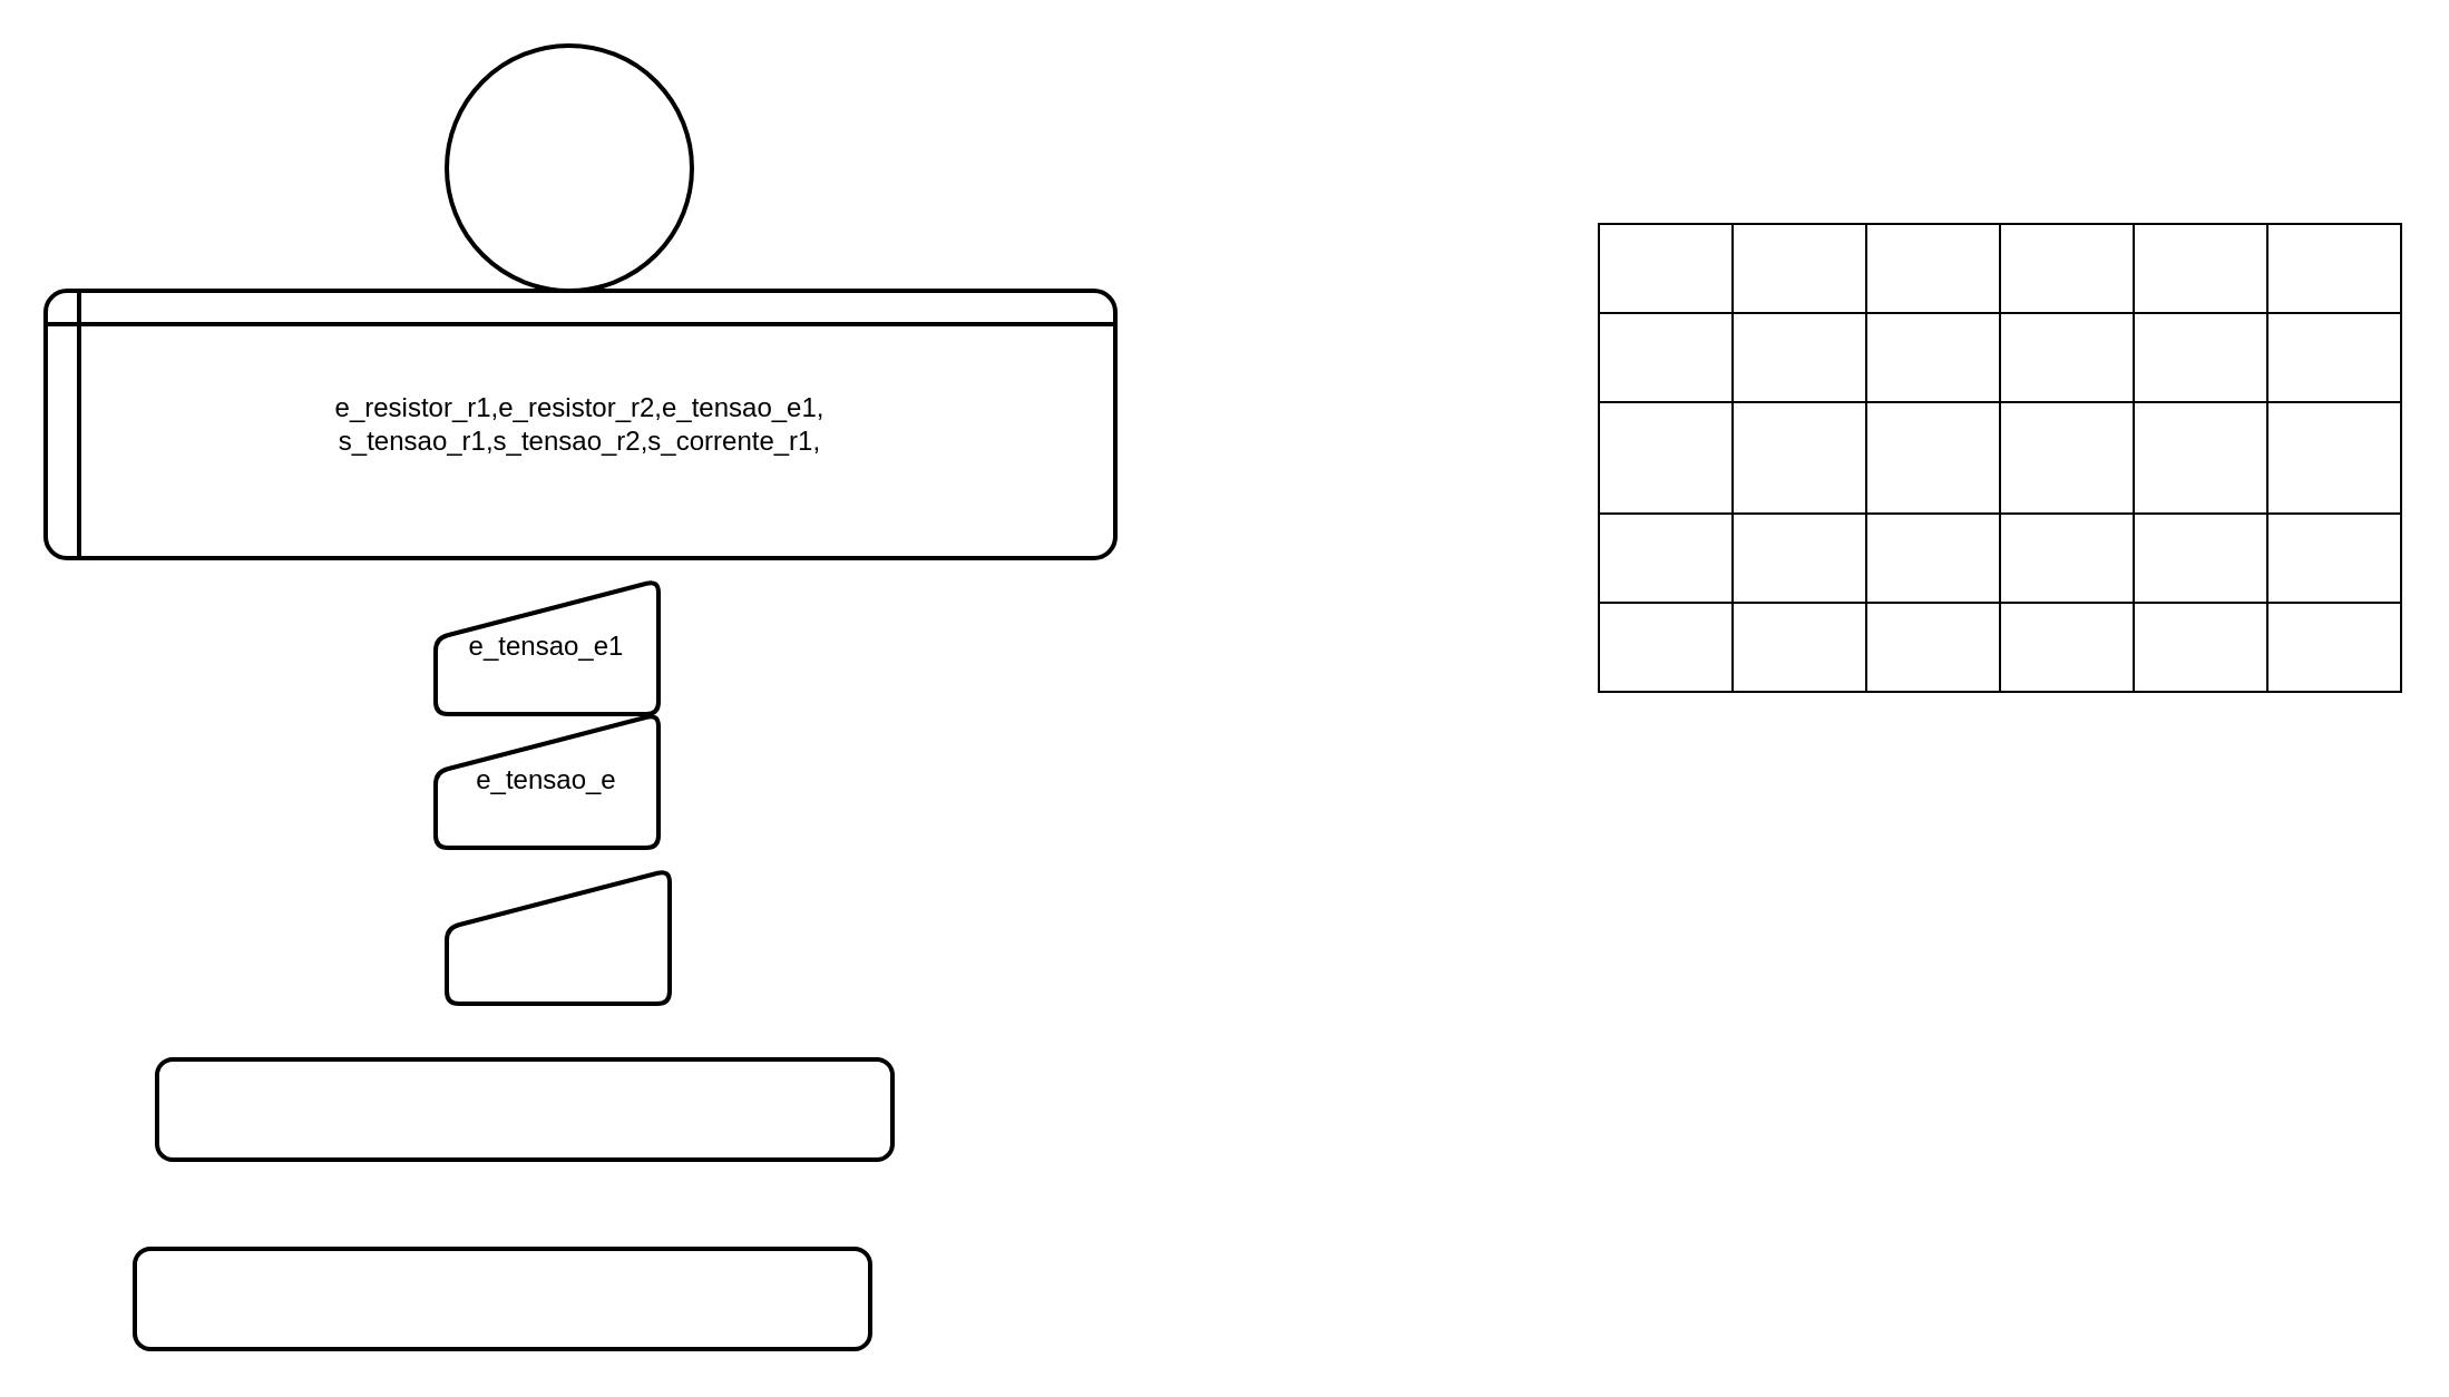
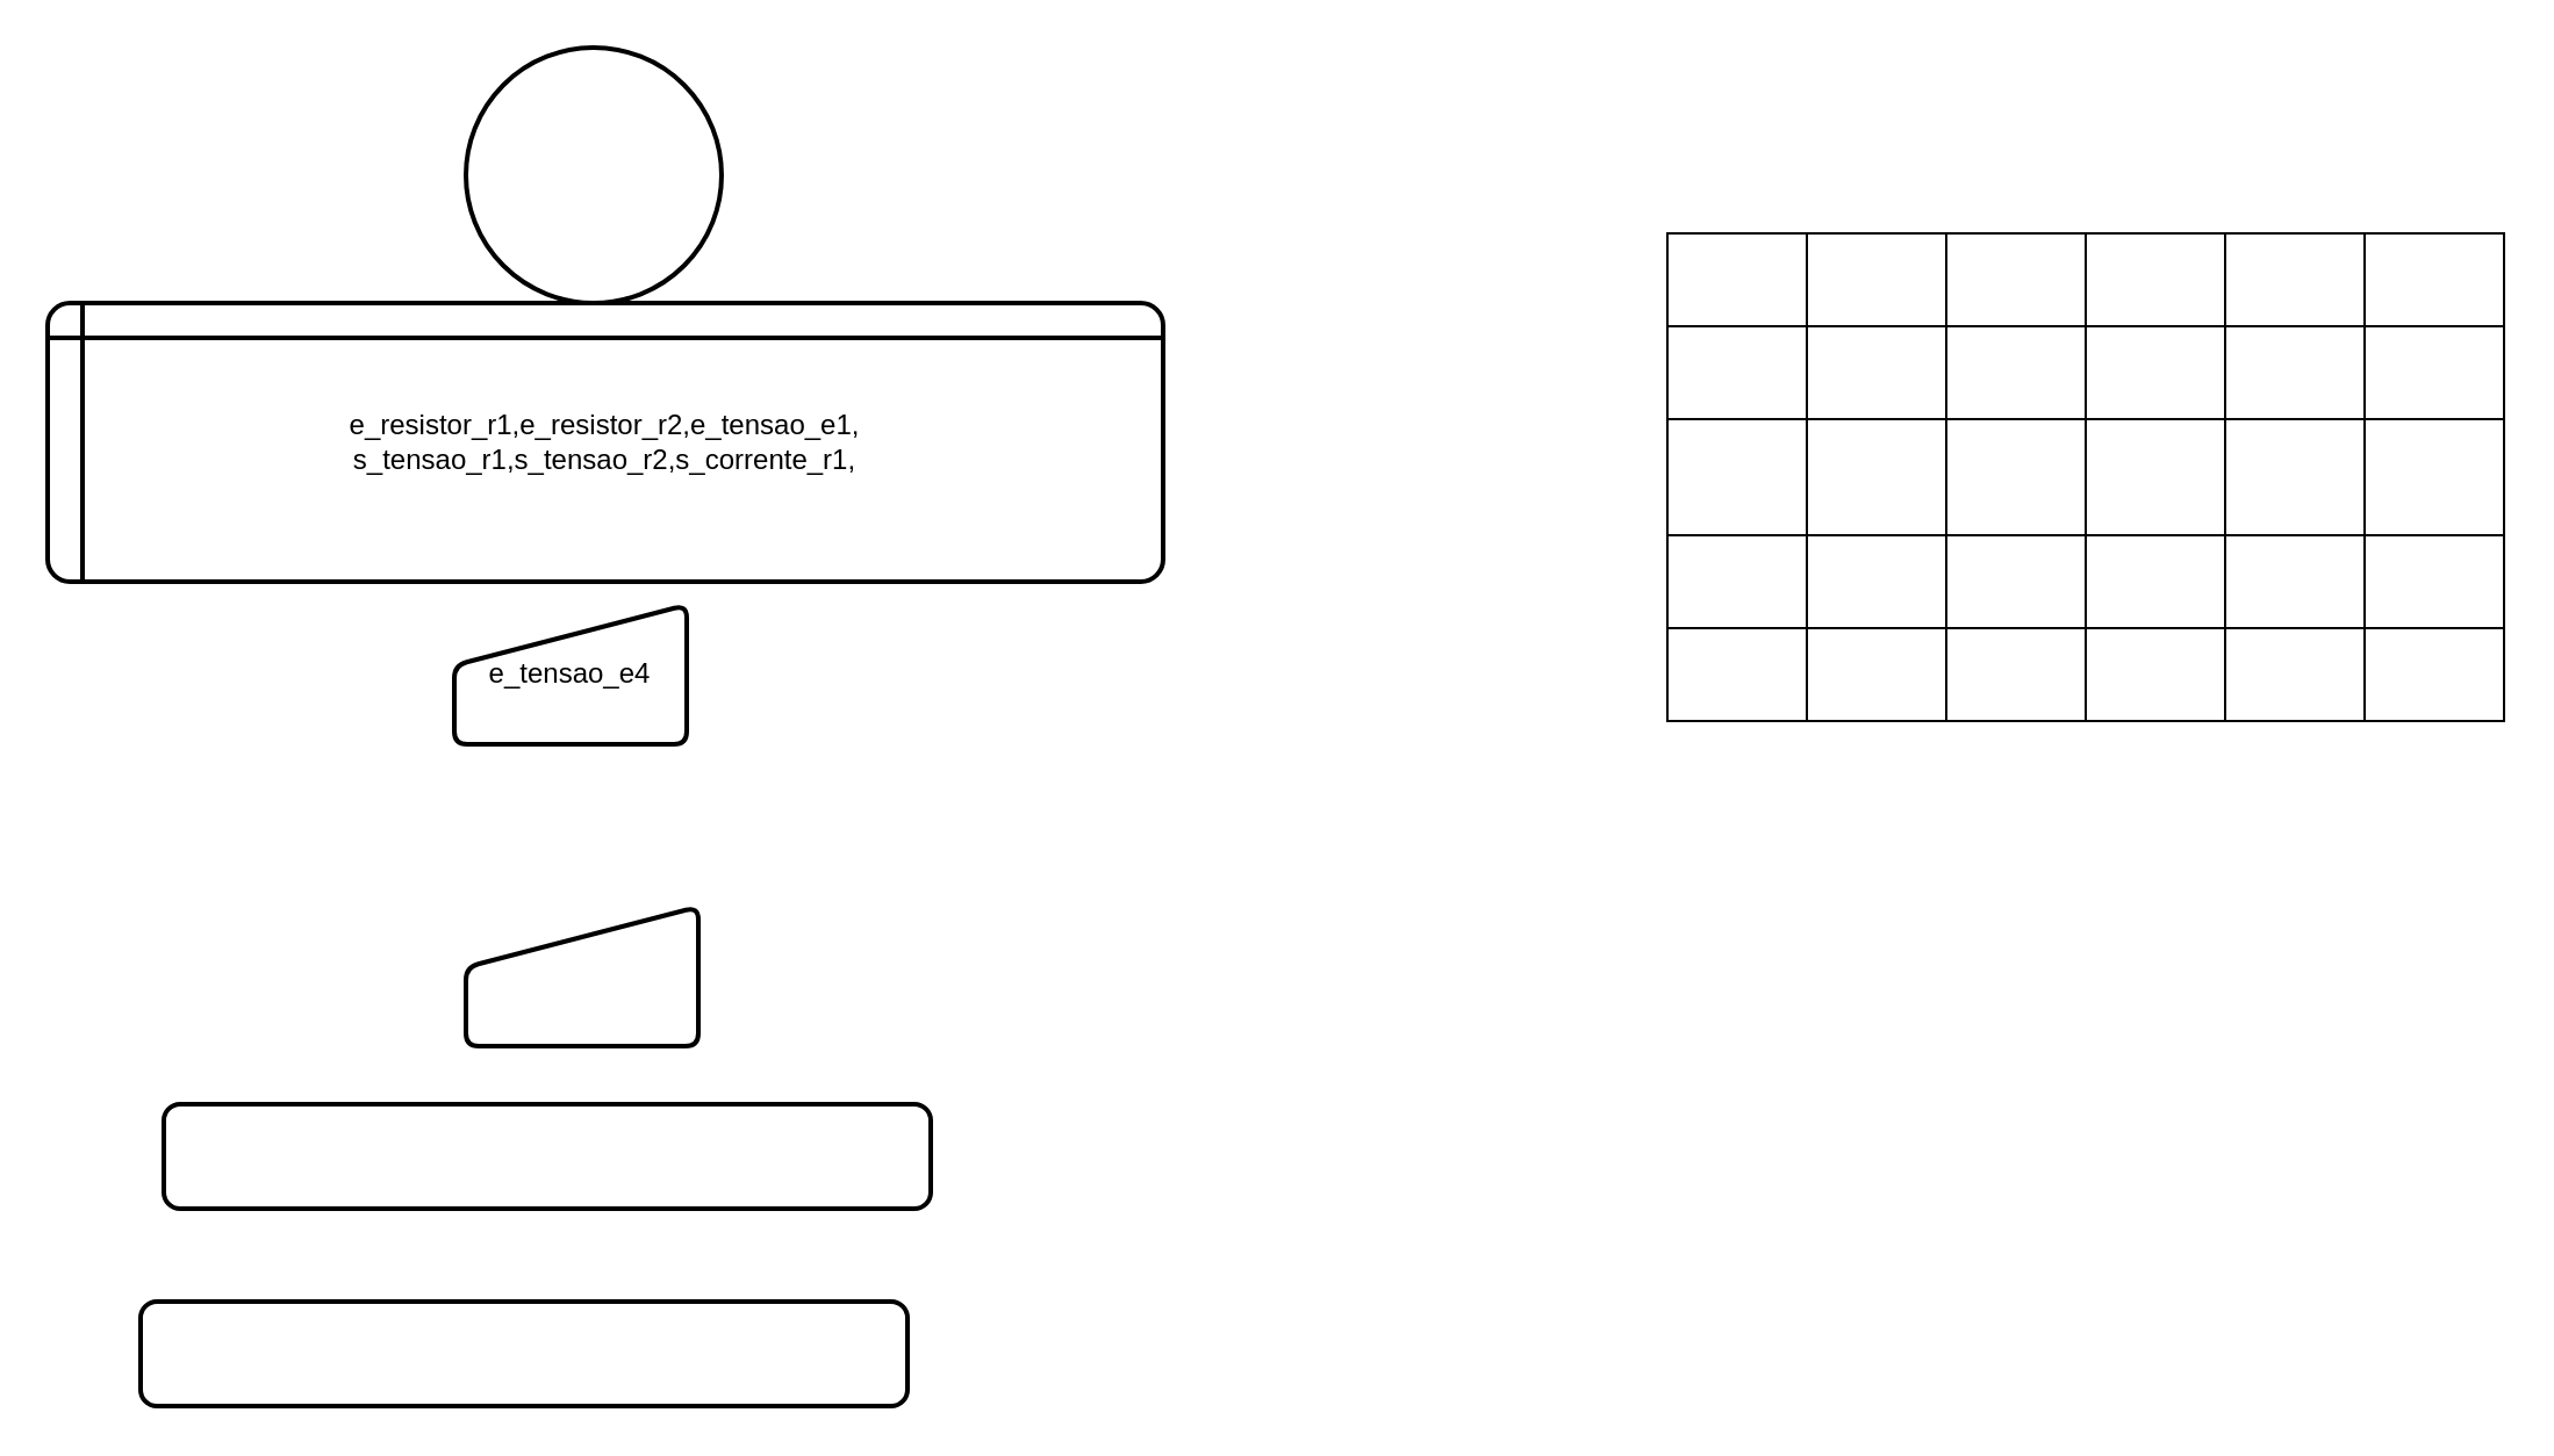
  <mxCell id="0" />
  <mxCell id="1" parent="0" />
  <mxCell id="2" value="" style="strokeWidth=2;html=1;shape=mxgraph.flowchart.start_2;whiteSpace=wrap;" vertex="1" parent="1"><mxGeometry x="200" y="20" width="110" height="110" as="geometry" /></mxCell>
  <mxCell id="3" value="e_resistor_r1,e_resistor_r2,e_tensao_e1,&lt;br&gt;s_tensao_r1,s_tensao_r2,s_corrente_r1,&lt;br&gt;" style="shape=internalStorage;whiteSpace=wrap;html=1;dx=15;dy=15;rounded=1;arcSize=8;strokeWidth=2;" vertex="1" parent="1"><mxGeometry x="20" y="130" width="480" height="120" as="geometry" /></mxCell>
- <mxCell id="4" value="e_tensao_e1" style="html=1;strokeWidth=2;shape=manualInput;whiteSpace=wrap;rounded=1;size=26;arcSize=11;" vertex="1" parent="1"><mxGeometry x="195" y="260" width="100" height="60" as="geometry" /></mxCell>
- <mxCell id="5" value="e_tensao_e" style="html=1;strokeWidth=2;shape=manualInput;whiteSpace=wrap;rounded=1;size=26;arcSize=11;" vertex="1" parent="1"><mxGeometry x="195" y="320" width="100" height="60" as="geometry" /></mxCell>
+ <mxCell id="4" value="e_tensao_e4" style="html=1;strokeWidth=2;shape=manualInput;whiteSpace=wrap;rounded=1;size=26;arcSize=11;" vertex="1" parent="1"><mxGeometry x="195" y="260" width="100" height="60" as="geometry" /></mxCell>
  <mxCell id="6" value="" style="html=1;strokeWidth=2;shape=manualInput;whiteSpace=wrap;rounded=1;size=26;arcSize=11;" vertex="1" parent="1"><mxGeometry x="200" y="390" width="100" height="60" as="geometry" /></mxCell>
  <mxCell id="7" value="" style="rounded=1;whiteSpace=wrap;html=1;absoluteArcSize=1;arcSize=14;strokeWidth=2;" vertex="1" parent="1"><mxGeometry x="70" y="475" width="330" height="45" as="geometry" /></mxCell>
  <mxCell id="8" value="" style="rounded=1;whiteSpace=wrap;html=1;absoluteArcSize=1;arcSize=14;strokeWidth=2;" vertex="1" parent="1"><mxGeometry x="60" y="560" width="330" height="45" as="geometry" /></mxCell>
  <mxCell id="9" style="edgeStyle=orthogonalEdgeStyle;rounded=0;orthogonalLoop=1;jettySize=auto;html=1;exitX=0.5;exitY=1;exitDx=0;exitDy=0;" edge="1" parent="1" source="8" target="8"><mxGeometry relative="1" as="geometry" /></mxCell>
  <mxCell id="10" value="" style="shape=table;html=1;whiteSpace=wrap;startSize=0;container=1;collapsible=0;childLayout=tableLayout;" vertex="1" parent="1"><mxGeometry x="717" y="100" width="360" height="210" as="geometry" /></mxCell>
  <mxCell id="11" value="" style="shape=partialRectangle;html=1;whiteSpace=wrap;collapsible=0;dropTarget=0;pointerEvents=0;fillColor=none;top=0;left=0;bottom=0;right=0;points=[[0,0.5],[1,0.5]];portConstraint=eastwest;" vertex="1" parent="10"><mxGeometry width="360" height="40" as="geometry" /></mxCell>
  <mxCell id="12" value="" style="shape=partialRectangle;html=1;whiteSpace=wrap;connectable=0;overflow=hidden;fillColor=none;top=0;left=0;bottom=0;right=0;" vertex="1" parent="11"><mxGeometry width="60" height="40" as="geometry" /></mxCell>
  <mxCell id="13" value="" style="shape=partialRectangle;html=1;whiteSpace=wrap;connectable=0;overflow=hidden;fillColor=none;top=0;left=0;bottom=0;right=0;" vertex="1" parent="11"><mxGeometry x="60" width="60" height="40" as="geometry" /></mxCell>
  <mxCell id="14" value="" style="shape=partialRectangle;html=1;whiteSpace=wrap;connectable=0;overflow=hidden;fillColor=none;top=0;left=0;bottom=0;right=0;" vertex="1" parent="11"><mxGeometry x="120" width="60" height="40" as="geometry" /></mxCell>
  <mxCell id="15" value="" style="shape=partialRectangle;html=1;whiteSpace=wrap;connectable=0;overflow=hidden;fillColor=none;top=0;left=0;bottom=0;right=0;" vertex="1" parent="11"><mxGeometry x="180" width="60" height="40" as="geometry" /></mxCell>
  <mxCell id="16" value="" style="shape=partialRectangle;html=1;whiteSpace=wrap;connectable=0;overflow=hidden;fillColor=none;top=0;left=0;bottom=0;right=0;" vertex="1" parent="11"><mxGeometry x="240" width="60" height="40" as="geometry" /></mxCell>
  <mxCell id="17" value="" style="shape=partialRectangle;html=1;whiteSpace=wrap;connectable=0;overflow=hidden;fillColor=none;top=0;left=0;bottom=0;right=0;" vertex="1" parent="11"><mxGeometry x="300" width="60" height="40" as="geometry" /></mxCell>
  <mxCell id="18" value="" style="shape=partialRectangle;html=1;whiteSpace=wrap;collapsible=0;dropTarget=0;pointerEvents=0;fillColor=none;top=0;left=0;bottom=0;right=0;points=[[0,0.5],[1,0.5]];portConstraint=eastwest;" vertex="1" parent="10"><mxGeometry y="40" width="360" height="40" as="geometry" /></mxCell>
  <mxCell id="19" value="" style="shape=partialRectangle;html=1;whiteSpace=wrap;connectable=0;overflow=hidden;fillColor=none;top=0;left=0;bottom=0;right=0;" vertex="1" parent="18"><mxGeometry width="60" height="40" as="geometry" /></mxCell>
  <mxCell id="20" value="" style="shape=partialRectangle;html=1;whiteSpace=wrap;connectable=0;overflow=hidden;fillColor=none;top=0;left=0;bottom=0;right=0;" vertex="1" parent="18"><mxGeometry x="60" width="60" height="40" as="geometry" /></mxCell>
  <mxCell id="21" value="" style="shape=partialRectangle;html=1;whiteSpace=wrap;connectable=0;overflow=hidden;fillColor=none;top=0;left=0;bottom=0;right=0;" vertex="1" parent="18"><mxGeometry x="120" width="60" height="40" as="geometry" /></mxCell>
  <mxCell id="22" value="" style="shape=partialRectangle;html=1;whiteSpace=wrap;connectable=0;overflow=hidden;fillColor=none;top=0;left=0;bottom=0;right=0;" vertex="1" parent="18"><mxGeometry x="180" width="60" height="40" as="geometry" /></mxCell>
  <mxCell id="23" value="" style="shape=partialRectangle;html=1;whiteSpace=wrap;connectable=0;overflow=hidden;fillColor=none;top=0;left=0;bottom=0;right=0;" vertex="1" parent="18"><mxGeometry x="240" width="60" height="40" as="geometry" /></mxCell>
  <mxCell id="24" value="" style="shape=partialRectangle;html=1;whiteSpace=wrap;connectable=0;overflow=hidden;fillColor=none;top=0;left=0;bottom=0;right=0;" vertex="1" parent="18"><mxGeometry x="300" width="60" height="40" as="geometry" /></mxCell>
  <mxCell id="25" value="" style="shape=partialRectangle;html=1;whiteSpace=wrap;collapsible=0;dropTarget=0;pointerEvents=0;fillColor=none;top=0;left=0;bottom=0;right=0;points=[[0,0.5],[1,0.5]];portConstraint=eastwest;" vertex="1" parent="10"><mxGeometry y="80" width="360" height="50" as="geometry" /></mxCell>
  <mxCell id="26" value="" style="shape=partialRectangle;html=1;whiteSpace=wrap;connectable=0;overflow=hidden;fillColor=none;top=0;left=0;bottom=0;right=0;" vertex="1" parent="25"><mxGeometry width="60" height="50" as="geometry" /></mxCell>
  <mxCell id="27" value="" style="shape=partialRectangle;html=1;whiteSpace=wrap;connectable=0;overflow=hidden;fillColor=none;top=0;left=0;bottom=0;right=0;" vertex="1" parent="25"><mxGeometry x="60" width="60" height="50" as="geometry" /></mxCell>
  <mxCell id="28" value="" style="shape=partialRectangle;html=1;whiteSpace=wrap;connectable=0;overflow=hidden;fillColor=none;top=0;left=0;bottom=0;right=0;" vertex="1" parent="25"><mxGeometry x="120" width="60" height="50" as="geometry" /></mxCell>
  <mxCell id="29" value="" style="shape=partialRectangle;html=1;whiteSpace=wrap;connectable=0;overflow=hidden;fillColor=none;top=0;left=0;bottom=0;right=0;" vertex="1" parent="25"><mxGeometry x="180" width="60" height="50" as="geometry" /></mxCell>
  <mxCell id="30" value="" style="shape=partialRectangle;html=1;whiteSpace=wrap;connectable=0;overflow=hidden;fillColor=none;top=0;left=0;bottom=0;right=0;" vertex="1" parent="25"><mxGeometry x="240" width="60" height="50" as="geometry" /></mxCell>
  <mxCell id="31" value="" style="shape=partialRectangle;html=1;whiteSpace=wrap;connectable=0;overflow=hidden;fillColor=none;top=0;left=0;bottom=0;right=0;" vertex="1" parent="25"><mxGeometry x="300" width="60" height="50" as="geometry" /></mxCell>
  <mxCell id="32" value="" style="shape=partialRectangle;html=1;whiteSpace=wrap;collapsible=0;dropTarget=0;pointerEvents=0;fillColor=none;top=0;left=0;bottom=0;right=0;points=[[0,0.5],[1,0.5]];portConstraint=eastwest;" vertex="1" parent="10"><mxGeometry y="130" width="360" height="40" as="geometry" /></mxCell>
  <mxCell id="33" value="" style="shape=partialRectangle;html=1;whiteSpace=wrap;connectable=0;overflow=hidden;fillColor=none;top=0;left=0;bottom=0;right=0;" vertex="1" parent="32"><mxGeometry width="60" height="40" as="geometry" /></mxCell>
  <mxCell id="34" value="" style="shape=partialRectangle;html=1;whiteSpace=wrap;connectable=0;overflow=hidden;fillColor=none;top=0;left=0;bottom=0;right=0;" vertex="1" parent="32"><mxGeometry x="60" width="60" height="40" as="geometry" /></mxCell>
  <mxCell id="35" value="" style="shape=partialRectangle;html=1;whiteSpace=wrap;connectable=0;overflow=hidden;fillColor=none;top=0;left=0;bottom=0;right=0;" vertex="1" parent="32"><mxGeometry x="120" width="60" height="40" as="geometry" /></mxCell>
  <mxCell id="36" value="" style="shape=partialRectangle;html=1;whiteSpace=wrap;connectable=0;overflow=hidden;fillColor=none;top=0;left=0;bottom=0;right=0;" vertex="1" parent="32"><mxGeometry x="180" width="60" height="40" as="geometry" /></mxCell>
  <mxCell id="37" value="" style="shape=partialRectangle;html=1;whiteSpace=wrap;connectable=0;overflow=hidden;fillColor=none;top=0;left=0;bottom=0;right=0;" vertex="1" parent="32"><mxGeometry x="240" width="60" height="40" as="geometry" /></mxCell>
  <mxCell id="38" value="" style="shape=partialRectangle;html=1;whiteSpace=wrap;connectable=0;overflow=hidden;fillColor=none;top=0;left=0;bottom=0;right=0;" vertex="1" parent="32"><mxGeometry x="300" width="60" height="40" as="geometry" /></mxCell>
  <mxCell id="39" value="" style="shape=partialRectangle;html=1;whiteSpace=wrap;collapsible=0;dropTarget=0;pointerEvents=0;fillColor=none;top=0;left=0;bottom=0;right=0;points=[[0,0.5],[1,0.5]];portConstraint=eastwest;" vertex="1" parent="10"><mxGeometry y="170" width="360" height="40" as="geometry" /></mxCell>
  <mxCell id="40" value="" style="shape=partialRectangle;html=1;whiteSpace=wrap;connectable=0;overflow=hidden;fillColor=none;top=0;left=0;bottom=0;right=0;" vertex="1" parent="39"><mxGeometry width="60" height="40" as="geometry" /></mxCell>
  <mxCell id="41" value="" style="shape=partialRectangle;html=1;whiteSpace=wrap;connectable=0;overflow=hidden;fillColor=none;top=0;left=0;bottom=0;right=0;" vertex="1" parent="39"><mxGeometry x="60" width="60" height="40" as="geometry" /></mxCell>
  <mxCell id="42" value="" style="shape=partialRectangle;html=1;whiteSpace=wrap;connectable=0;overflow=hidden;fillColor=none;top=0;left=0;bottom=0;right=0;" vertex="1" parent="39"><mxGeometry x="120" width="60" height="40" as="geometry" /></mxCell>
  <mxCell id="43" value="" style="shape=partialRectangle;html=1;whiteSpace=wrap;connectable=0;overflow=hidden;fillColor=none;top=0;left=0;bottom=0;right=0;" vertex="1" parent="39"><mxGeometry x="180" width="60" height="40" as="geometry" /></mxCell>
  <mxCell id="44" value="" style="shape=partialRectangle;html=1;whiteSpace=wrap;connectable=0;overflow=hidden;fillColor=none;top=0;left=0;bottom=0;right=0;" vertex="1" parent="39"><mxGeometry x="240" width="60" height="40" as="geometry" /></mxCell>
  <mxCell id="45" value="" style="shape=partialRectangle;html=1;whiteSpace=wrap;connectable=0;overflow=hidden;fillColor=none;top=0;left=0;bottom=0;right=0;" vertex="1" parent="39"><mxGeometry x="300" width="60" height="40" as="geometry" /></mxCell>
